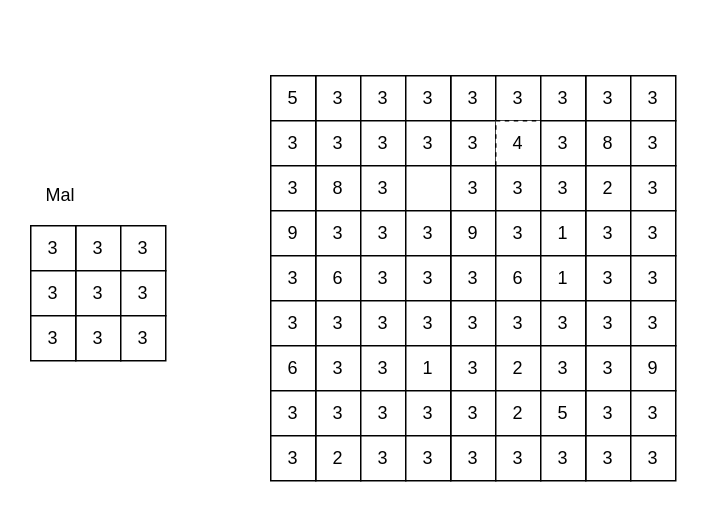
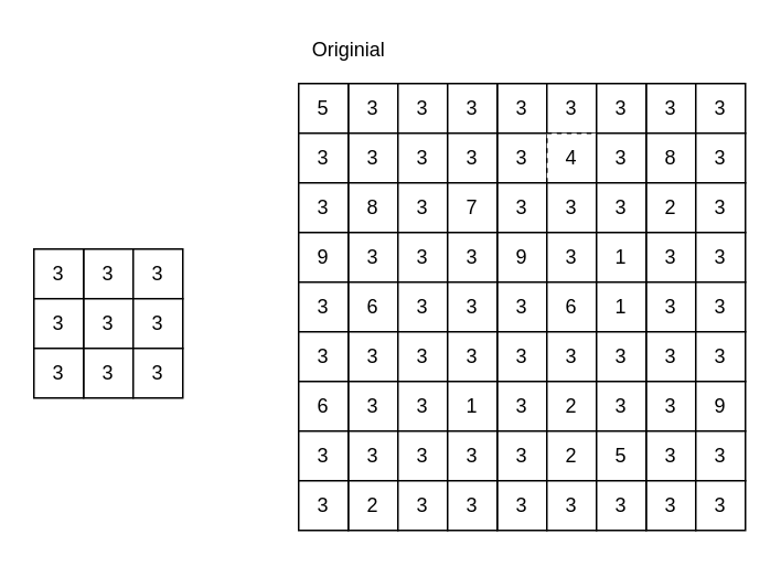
  <mxCell id="0" />
  <mxCell id="1" parent="0" />
  <mxCell id="2" value="3" style="rounded=0;whiteSpace=wrap;html=1;" vertex="1" parent="1"><mxGeometry x="50" y="150" width="30" height="30" as="geometry" /></mxCell>
  <mxCell id="3" value="3" style="rounded=0;whiteSpace=wrap;html=1;" vertex="1" parent="1"><mxGeometry x="20" y="150" width="30" height="30" as="geometry" /></mxCell>
  <mxCell id="4" value="3" style="rounded=0;whiteSpace=wrap;html=1;" vertex="1" parent="1"><mxGeometry x="80" y="150" width="30" height="30" as="geometry" /></mxCell>
  <mxCell id="5" value="3" style="rounded=0;whiteSpace=wrap;html=1;" vertex="1" parent="1"><mxGeometry x="50" y="180" width="30" height="30" as="geometry" /></mxCell>
  <mxCell id="6" value="3" style="rounded=0;whiteSpace=wrap;html=1;" vertex="1" parent="1"><mxGeometry x="20" y="180" width="30" height="30" as="geometry" /></mxCell>
  <mxCell id="7" value="3" style="rounded=0;whiteSpace=wrap;html=1;" vertex="1" parent="1"><mxGeometry x="80" y="180" width="30" height="30" as="geometry" /></mxCell>
  <mxCell id="8" value="3" style="rounded=0;whiteSpace=wrap;html=1;" vertex="1" parent="1"><mxGeometry x="50" y="210" width="30" height="30" as="geometry" /></mxCell>
  <mxCell id="9" value="3" style="rounded=0;whiteSpace=wrap;html=1;" vertex="1" parent="1"><mxGeometry x="20" y="210" width="30" height="30" as="geometry" /></mxCell>
  <mxCell id="10" value="3" style="rounded=0;whiteSpace=wrap;html=1;" vertex="1" parent="1"><mxGeometry x="80" y="210" width="30" height="30" as="geometry" /></mxCell>
  <mxCell id="11" value="3" style="rounded=0;whiteSpace=wrap;html=1;" vertex="1" parent="1"><mxGeometry x="210" y="50" width="30" height="30" as="geometry" /></mxCell>
  <mxCell id="12" value="5" style="rounded=0;whiteSpace=wrap;html=1;" vertex="1" parent="1"><mxGeometry x="180" y="50" width="30" height="30" as="geometry" /></mxCell>
  <mxCell id="13" value="3" style="rounded=0;whiteSpace=wrap;html=1;" vertex="1" parent="1"><mxGeometry x="240" y="50" width="30" height="30" as="geometry" /></mxCell>
  <mxCell id="14" value="3" style="rounded=0;whiteSpace=wrap;html=1;" vertex="1" parent="1"><mxGeometry x="210" y="80" width="30" height="30" as="geometry" /></mxCell>
  <mxCell id="15" value="3" style="rounded=0;whiteSpace=wrap;html=1;" vertex="1" parent="1"><mxGeometry x="180" y="80" width="30" height="30" as="geometry" /></mxCell>
  <mxCell id="16" value="3" style="rounded=0;whiteSpace=wrap;html=1;" vertex="1" parent="1"><mxGeometry x="240" y="80" width="30" height="30" as="geometry" /></mxCell>
  <mxCell id="17" value="8" style="rounded=0;whiteSpace=wrap;html=1;" vertex="1" parent="1"><mxGeometry x="210" y="110" width="30" height="30" as="geometry" /></mxCell>
  <mxCell id="18" value="3" style="rounded=0;whiteSpace=wrap;html=1;" vertex="1" parent="1"><mxGeometry x="180" y="110" width="30" height="30" as="geometry" /></mxCell>
  <mxCell id="19" value="3" style="rounded=0;whiteSpace=wrap;html=1;" vertex="1" parent="1"><mxGeometry x="240" y="110" width="30" height="30" as="geometry" /></mxCell>
  <mxCell id="20" value="3" style="rounded=0;whiteSpace=wrap;html=1;" vertex="1" parent="1"><mxGeometry x="300" y="50" width="30" height="30" as="geometry" /></mxCell>
  <mxCell id="21" value="3" style="rounded=0;whiteSpace=wrap;html=1;" vertex="1" parent="1"><mxGeometry x="270" y="50" width="30" height="30" as="geometry" /></mxCell>
  <mxCell id="22" value="3" style="rounded=0;whiteSpace=wrap;html=1;" vertex="1" parent="1"><mxGeometry x="330" y="50" width="30" height="30" as="geometry" /></mxCell>
  <mxCell id="23" value="3" style="rounded=0;whiteSpace=wrap;html=1;" vertex="1" parent="1"><mxGeometry x="300" y="80" width="30" height="30" as="geometry" /></mxCell>
  <mxCell id="24" value="3" style="rounded=0;whiteSpace=wrap;html=1;" vertex="1" parent="1"><mxGeometry x="270" y="80" width="30" height="30" as="geometry" /></mxCell>
  <mxCell id="25" value="4" style="rounded=0;whiteSpace=wrap;html=1;dashed=1;" vertex="1" parent="1"><mxGeometry x="330" y="80" width="30" height="30" as="geometry" /></mxCell>
  <mxCell id="26" value="3" style="rounded=0;whiteSpace=wrap;html=1;" vertex="1" parent="1"><mxGeometry x="300" y="110" width="30" height="30" as="geometry" /></mxCell>
+ <mxCell id="27" value="7" style="rounded=0;whiteSpace=wrap;html=1;" vertex="1" parent="1"><mxGeometry x="270" y="110" width="30" height="30" as="geometry" /></mxCell>
  <mxCell id="28" value="3" style="rounded=0;whiteSpace=wrap;html=1;" vertex="1" parent="1"><mxGeometry x="330" y="110" width="30" height="30" as="geometry" /></mxCell>
  <mxCell id="29" value="3" style="rounded=0;whiteSpace=wrap;html=1;" vertex="1" parent="1"><mxGeometry x="390" y="50" width="30" height="30" as="geometry" /></mxCell>
  <mxCell id="30" value="3" style="rounded=0;whiteSpace=wrap;html=1;" vertex="1" parent="1"><mxGeometry x="360" y="50" width="30" height="30" as="geometry" /></mxCell>
  <mxCell id="31" value="3" style="rounded=0;whiteSpace=wrap;html=1;" vertex="1" parent="1"><mxGeometry x="420" y="50" width="30" height="30" as="geometry" /></mxCell>
  <mxCell id="32" value="8" style="rounded=0;whiteSpace=wrap;html=1;" vertex="1" parent="1"><mxGeometry x="390" y="80" width="30" height="30" as="geometry" /></mxCell>
  <mxCell id="33" value="3" style="rounded=0;whiteSpace=wrap;html=1;" vertex="1" parent="1"><mxGeometry x="360" y="80" width="30" height="30" as="geometry" /></mxCell>
  <mxCell id="34" value="3" style="rounded=0;whiteSpace=wrap;html=1;" vertex="1" parent="1"><mxGeometry x="420" y="80" width="30" height="30" as="geometry" /></mxCell>
  <mxCell id="35" value="2" style="rounded=0;whiteSpace=wrap;html=1;" vertex="1" parent="1"><mxGeometry x="390" y="110" width="30" height="30" as="geometry" /></mxCell>
  <mxCell id="36" value="3" style="rounded=0;whiteSpace=wrap;html=1;" vertex="1" parent="1"><mxGeometry x="360" y="110" width="30" height="30" as="geometry" /></mxCell>
  <mxCell id="37" value="3" style="rounded=0;whiteSpace=wrap;html=1;" vertex="1" parent="1"><mxGeometry x="420" y="110" width="30" height="30" as="geometry" /></mxCell>
  <mxCell id="38" value="3" style="rounded=0;whiteSpace=wrap;html=1;" vertex="1" parent="1"><mxGeometry x="210" y="140" width="30" height="30" as="geometry" /></mxCell>
  <mxCell id="39" value="9" style="rounded=0;whiteSpace=wrap;html=1;" vertex="1" parent="1"><mxGeometry x="180" y="140" width="30" height="30" as="geometry" /></mxCell>
  <mxCell id="40" value="3" style="rounded=0;whiteSpace=wrap;html=1;" vertex="1" parent="1"><mxGeometry x="240" y="140" width="30" height="30" as="geometry" /></mxCell>
  <mxCell id="41" value="6" style="rounded=0;whiteSpace=wrap;html=1;" vertex="1" parent="1"><mxGeometry x="210" y="170" width="30" height="30" as="geometry" /></mxCell>
  <mxCell id="42" value="3" style="rounded=0;whiteSpace=wrap;html=1;" vertex="1" parent="1"><mxGeometry x="180" y="170" width="30" height="30" as="geometry" /></mxCell>
  <mxCell id="43" value="3" style="rounded=0;whiteSpace=wrap;html=1;" vertex="1" parent="1"><mxGeometry x="240" y="170" width="30" height="30" as="geometry" /></mxCell>
  <mxCell id="44" value="3" style="rounded=0;whiteSpace=wrap;html=1;" vertex="1" parent="1"><mxGeometry x="210" y="200" width="30" height="30" as="geometry" /></mxCell>
  <mxCell id="45" value="3" style="rounded=0;whiteSpace=wrap;html=1;" vertex="1" parent="1"><mxGeometry x="180" y="200" width="30" height="30" as="geometry" /></mxCell>
  <mxCell id="46" value="3" style="rounded=0;whiteSpace=wrap;html=1;" vertex="1" parent="1"><mxGeometry x="240" y="200" width="30" height="30" as="geometry" /></mxCell>
  <mxCell id="47" value="9" style="rounded=0;whiteSpace=wrap;html=1;" vertex="1" parent="1"><mxGeometry x="300" y="140" width="30" height="30" as="geometry" /></mxCell>
  <mxCell id="48" value="3" style="rounded=0;whiteSpace=wrap;html=1;" vertex="1" parent="1"><mxGeometry x="270" y="140" width="30" height="30" as="geometry" /></mxCell>
  <mxCell id="49" value="3" style="rounded=0;whiteSpace=wrap;html=1;" vertex="1" parent="1"><mxGeometry x="330" y="140" width="30" height="30" as="geometry" /></mxCell>
  <mxCell id="50" value="3" style="rounded=0;whiteSpace=wrap;html=1;" vertex="1" parent="1"><mxGeometry x="300" y="170" width="30" height="30" as="geometry" /></mxCell>
  <mxCell id="51" value="3" style="rounded=0;whiteSpace=wrap;html=1;" vertex="1" parent="1"><mxGeometry x="270" y="170" width="30" height="30" as="geometry" /></mxCell>
  <mxCell id="52" value="6" style="rounded=0;whiteSpace=wrap;html=1;" vertex="1" parent="1"><mxGeometry x="330" y="170" width="30" height="30" as="geometry" /></mxCell>
  <mxCell id="53" value="3" style="rounded=0;whiteSpace=wrap;html=1;" vertex="1" parent="1"><mxGeometry x="300" y="200" width="30" height="30" as="geometry" /></mxCell>
  <mxCell id="54" value="3" style="rounded=0;whiteSpace=wrap;html=1;" vertex="1" parent="1"><mxGeometry x="270" y="200" width="30" height="30" as="geometry" /></mxCell>
  <mxCell id="55" value="3" style="rounded=0;whiteSpace=wrap;html=1;" vertex="1" parent="1"><mxGeometry x="330" y="200" width="30" height="30" as="geometry" /></mxCell>
  <mxCell id="56" value="3" style="rounded=0;whiteSpace=wrap;html=1;" vertex="1" parent="1"><mxGeometry x="390" y="140" width="30" height="30" as="geometry" /></mxCell>
  <mxCell id="57" value="1" style="rounded=0;whiteSpace=wrap;html=1;" vertex="1" parent="1"><mxGeometry x="360" y="140" width="30" height="30" as="geometry" /></mxCell>
  <mxCell id="58" value="3" style="rounded=0;whiteSpace=wrap;html=1;" vertex="1" parent="1"><mxGeometry x="420" y="140" width="30" height="30" as="geometry" /></mxCell>
  <mxCell id="59" value="3" style="rounded=0;whiteSpace=wrap;html=1;" vertex="1" parent="1"><mxGeometry x="390" y="170" width="30" height="30" as="geometry" /></mxCell>
  <mxCell id="60" value="1" style="rounded=0;whiteSpace=wrap;html=1;" vertex="1" parent="1"><mxGeometry x="360" y="170" width="30" height="30" as="geometry" /></mxCell>
  <mxCell id="61" value="3" style="rounded=0;whiteSpace=wrap;html=1;" vertex="1" parent="1"><mxGeometry x="420" y="170" width="30" height="30" as="geometry" /></mxCell>
  <mxCell id="62" value="3" style="rounded=0;whiteSpace=wrap;html=1;" vertex="1" parent="1"><mxGeometry x="390" y="200" width="30" height="30" as="geometry" /></mxCell>
  <mxCell id="63" value="3" style="rounded=0;whiteSpace=wrap;html=1;" vertex="1" parent="1"><mxGeometry x="360" y="200" width="30" height="30" as="geometry" /></mxCell>
  <mxCell id="64" value="3" style="rounded=0;whiteSpace=wrap;html=1;" vertex="1" parent="1"><mxGeometry x="420" y="200" width="30" height="30" as="geometry" /></mxCell>
  <mxCell id="65" value="3" style="rounded=0;whiteSpace=wrap;html=1;" vertex="1" parent="1"><mxGeometry x="210" y="230" width="30" height="30" as="geometry" /></mxCell>
  <mxCell id="66" value="6" style="rounded=0;whiteSpace=wrap;html=1;" vertex="1" parent="1"><mxGeometry x="180" y="230" width="30" height="30" as="geometry" /></mxCell>
  <mxCell id="67" value="3" style="rounded=0;whiteSpace=wrap;html=1;" vertex="1" parent="1"><mxGeometry x="240" y="230" width="30" height="30" as="geometry" /></mxCell>
  <mxCell id="68" value="3" style="rounded=0;whiteSpace=wrap;html=1;" vertex="1" parent="1"><mxGeometry x="210" y="260" width="30" height="30" as="geometry" /></mxCell>
  <mxCell id="69" value="3" style="rounded=0;whiteSpace=wrap;html=1;" vertex="1" parent="1"><mxGeometry x="180" y="260" width="30" height="30" as="geometry" /></mxCell>
  <mxCell id="70" value="3" style="rounded=0;whiteSpace=wrap;html=1;" vertex="1" parent="1"><mxGeometry x="240" y="260" width="30" height="30" as="geometry" /></mxCell>
  <mxCell id="71" value="2" style="rounded=0;whiteSpace=wrap;html=1;" vertex="1" parent="1"><mxGeometry x="210" y="290" width="30" height="30" as="geometry" /></mxCell>
  <mxCell id="72" value="3" style="rounded=0;whiteSpace=wrap;html=1;" vertex="1" parent="1"><mxGeometry x="180" y="290" width="30" height="30" as="geometry" /></mxCell>
  <mxCell id="73" value="3" style="rounded=0;whiteSpace=wrap;html=1;" vertex="1" parent="1"><mxGeometry x="240" y="290" width="30" height="30" as="geometry" /></mxCell>
  <mxCell id="74" value="3" style="rounded=0;whiteSpace=wrap;html=1;" vertex="1" parent="1"><mxGeometry x="300" y="230" width="30" height="30" as="geometry" /></mxCell>
  <mxCell id="75" value="1" style="rounded=0;whiteSpace=wrap;html=1;" vertex="1" parent="1"><mxGeometry x="270" y="230" width="30" height="30" as="geometry" /></mxCell>
  <mxCell id="76" value="2" style="rounded=0;whiteSpace=wrap;html=1;" vertex="1" parent="1"><mxGeometry x="330" y="230" width="30" height="30" as="geometry" /></mxCell>
  <mxCell id="77" value="3" style="rounded=0;whiteSpace=wrap;html=1;" vertex="1" parent="1"><mxGeometry x="300" y="260" width="30" height="30" as="geometry" /></mxCell>
  <mxCell id="78" value="3" style="rounded=0;whiteSpace=wrap;html=1;" vertex="1" parent="1"><mxGeometry x="270" y="260" width="30" height="30" as="geometry" /></mxCell>
  <mxCell id="79" value="2" style="rounded=0;whiteSpace=wrap;html=1;" vertex="1" parent="1"><mxGeometry x="330" y="260" width="30" height="30" as="geometry" /></mxCell>
  <mxCell id="80" value="3" style="rounded=0;whiteSpace=wrap;html=1;" vertex="1" parent="1"><mxGeometry x="300" y="290" width="30" height="30" as="geometry" /></mxCell>
  <mxCell id="81" value="3" style="rounded=0;whiteSpace=wrap;html=1;" vertex="1" parent="1"><mxGeometry x="270" y="290" width="30" height="30" as="geometry" /></mxCell>
  <mxCell id="82" value="3" style="rounded=0;whiteSpace=wrap;html=1;" vertex="1" parent="1"><mxGeometry x="330" y="290" width="30" height="30" as="geometry" /></mxCell>
  <mxCell id="83" value="3" style="rounded=0;whiteSpace=wrap;html=1;" vertex="1" parent="1"><mxGeometry x="390" y="230" width="30" height="30" as="geometry" /></mxCell>
  <mxCell id="84" value="3" style="rounded=0;whiteSpace=wrap;html=1;" vertex="1" parent="1"><mxGeometry x="360" y="230" width="30" height="30" as="geometry" /></mxCell>
  <mxCell id="85" value="9" style="rounded=0;whiteSpace=wrap;html=1;" vertex="1" parent="1"><mxGeometry x="420" y="230" width="30" height="30" as="geometry" /></mxCell>
  <mxCell id="86" value="3" style="rounded=0;whiteSpace=wrap;html=1;" vertex="1" parent="1"><mxGeometry x="390" y="260" width="30" height="30" as="geometry" /></mxCell>
  <mxCell id="87" value="5" style="rounded=0;whiteSpace=wrap;html=1;" vertex="1" parent="1"><mxGeometry x="360" y="260" width="30" height="30" as="geometry" /></mxCell>
  <mxCell id="88" value="3" style="rounded=0;whiteSpace=wrap;html=1;" vertex="1" parent="1"><mxGeometry x="420" y="260" width="30" height="30" as="geometry" /></mxCell>
  <mxCell id="89" value="3" style="rounded=0;whiteSpace=wrap;html=1;" vertex="1" parent="1"><mxGeometry x="390" y="290" width="30" height="30" as="geometry" /></mxCell>
  <mxCell id="90" value="3" style="rounded=0;whiteSpace=wrap;html=1;" vertex="1" parent="1"><mxGeometry x="360" y="290" width="30" height="30" as="geometry" /></mxCell>
  <mxCell id="91" value="3" style="rounded=0;whiteSpace=wrap;html=1;" vertex="1" parent="1"><mxGeometry x="420" y="290" width="30" height="30" as="geometry" /></mxCell>
- <mxCell id="92" value="Mal" style="text;html=1;strokeColor=none;fillColor=none;align=center;verticalAlign=middle;whiteSpace=wrap;rounded=0;" vertex="1" parent="1"><mxGeometry x="20" y="120" width="40" height="20" as="geometry" /></mxCell>
+ <mxCell id="93" value="Originial" style="text;html=1;align=center;verticalAlign=middle;resizable=0;points=[];autosize=1;" vertex="1" parent="1"><mxGeometry x="180" y="20" width="60" height="20" as="geometry" /></mxCell>
